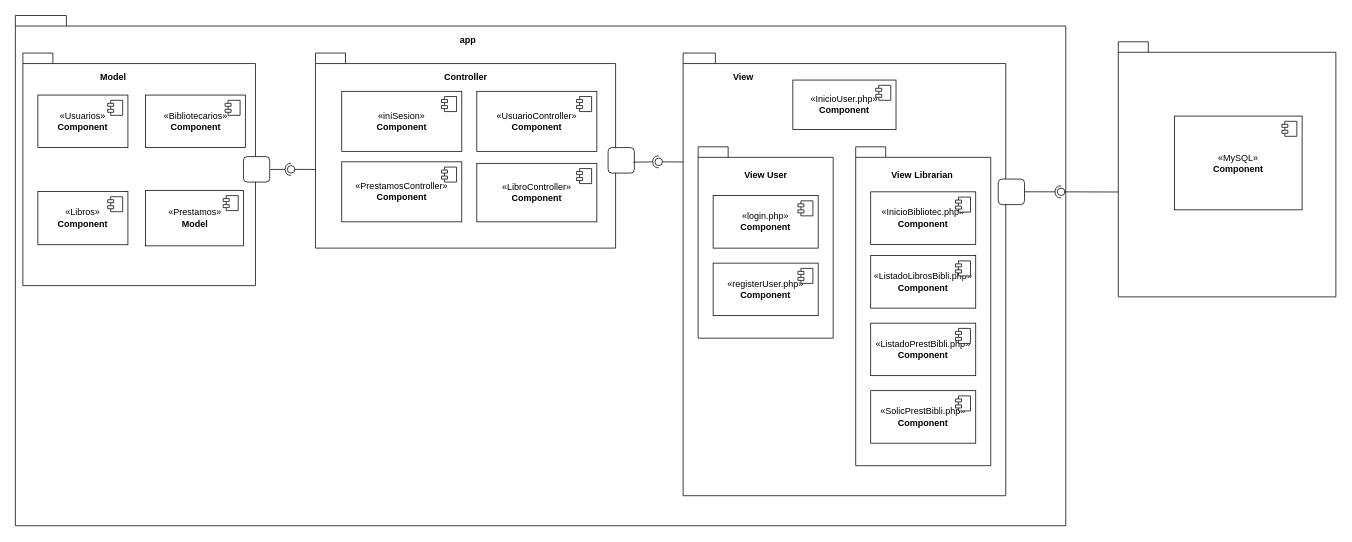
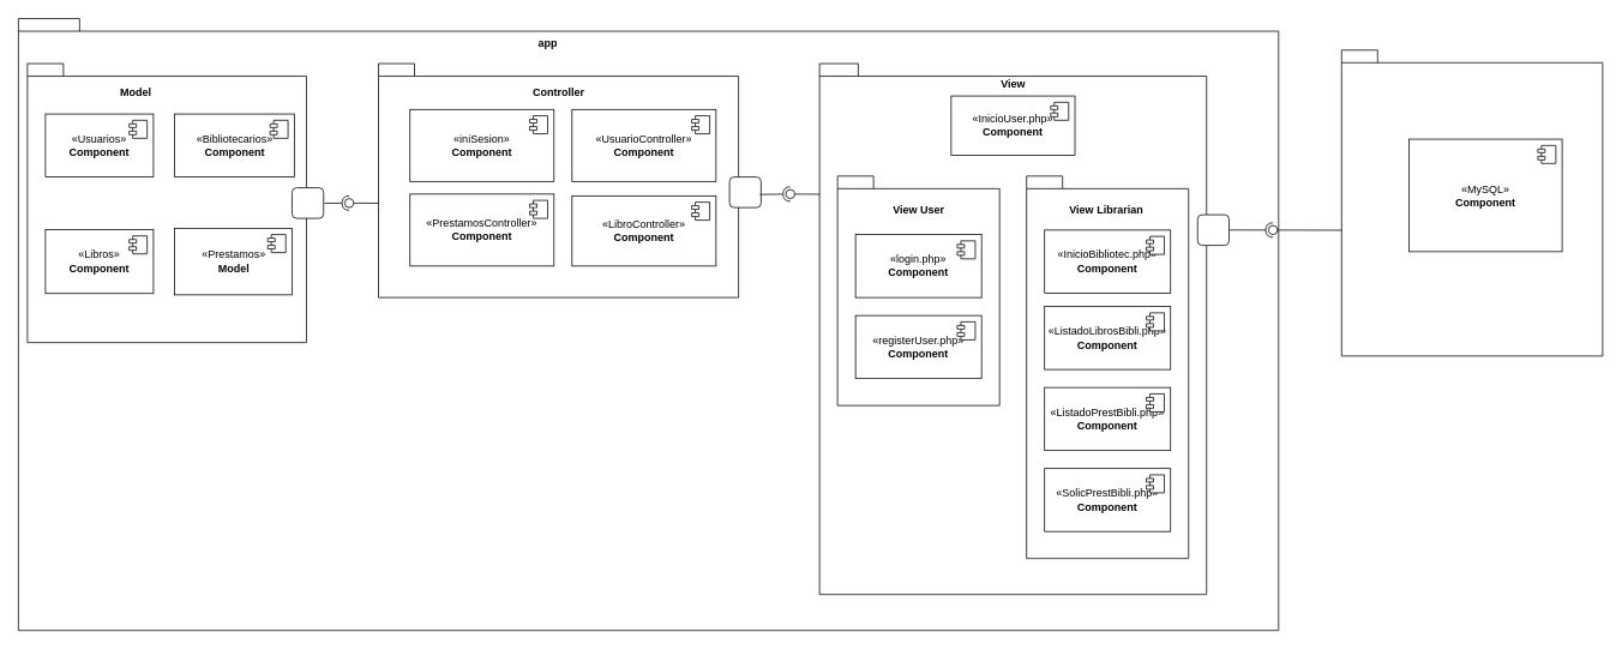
  <mxCell id="0" />
  <mxCell id="1" parent="0" />
  <mxCell id="2" value="" style="shape=folder;fontStyle=1;spacingTop=10;tabWidth=40;tabHeight=14;tabPosition=left;html=1;whiteSpace=wrap;labelBackgroundColor=none;" vertex="1" parent="1"><mxGeometry x="20" y="20" width="1400" height="680" as="geometry" /></mxCell>
  <mxCell id="3" value="" style="shape=folder;fontStyle=1;spacingTop=10;tabWidth=40;tabHeight=14;tabPosition=left;html=1;whiteSpace=wrap;labelBackgroundColor=none;" parent="1" vertex="1"><mxGeometry x="30" y="70" width="310" height="310" as="geometry" /></mxCell>
  <mxCell id="4" value="" style="shape=folder;fontStyle=1;spacingTop=10;tabWidth=40;tabHeight=14;tabPosition=left;html=1;whiteSpace=wrap;labelBackgroundColor=none;" parent="1" vertex="1"><mxGeometry x="420" y="70" width="400" height="260" as="geometry" /></mxCell>
  <mxCell id="5" value="«UsuarioController»&lt;br&gt;&lt;b&gt;Component&lt;/b&gt;" style="html=1;dropTarget=0;whiteSpace=wrap;labelBackgroundColor=none;" parent="1" vertex="1"><mxGeometry x="635" y="121" width="160" height="80" as="geometry" /></mxCell>
  <mxCell id="6" value="" style="shape=module;jettyWidth=8;jettyHeight=4;labelBackgroundColor=none;" parent="5" vertex="1"><mxGeometry x="1" width="20" height="20" relative="1" as="geometry"><mxPoint x="-27" y="7" as="offset" /></mxGeometry></mxCell>
  <mxCell id="7" value="" style="shape=folder;fontStyle=1;spacingTop=10;tabWidth=40;tabHeight=14;tabPosition=left;html=1;whiteSpace=wrap;labelBackgroundColor=none;" parent="1" vertex="1"><mxGeometry x="910" y="70" width="430" height="590" as="geometry" /></mxCell>
  <mxCell id="8" value="Model" style="text;align=center;fontStyle=1;verticalAlign=middle;spacingLeft=3;spacingRight=3;strokeColor=none;rotatable=0;points=[[0,0.5],[1,0.5]];portConstraint=eastwest;html=1;labelBackgroundColor=none;" parent="1" vertex="1"><mxGeometry x="110" y="89" width="80" height="26" as="geometry" /></mxCell>
  <mxCell id="9" value="Controller" style="text;align=center;fontStyle=1;verticalAlign=middle;spacingLeft=3;spacingRight=3;strokeColor=none;rotatable=0;points=[[0,0.5],[1,0.5]];portConstraint=eastwest;html=1;labelBackgroundColor=none;" parent="1" vertex="1"><mxGeometry x="580" y="89" width="80" height="26" as="geometry" /></mxCell>
- <mxCell id="10" value="View" style="text;align=center;fontStyle=1;verticalAlign=middle;spacingLeft=3;spacingRight=3;strokeColor=none;rotatable=0;points=[[0,0.5],[1,0.5]];portConstraint=eastwest;html=1;labelBackgroundColor=none;" parent="1" vertex="1"><mxGeometry x="950" y="90" width="80" height="26" as="geometry" /></mxCell>
+ <mxCell id="10" value="View" style="text;align=center;fontStyle=1;verticalAlign=middle;spacingLeft=3;spacingRight=3;strokeColor=none;rotatable=0;points=[[0,0.5],[1,0.5]];portConstraint=eastwest;html=1;labelBackgroundColor=none;" parent="1" vertex="1"><mxGeometry x="1085" y="80" width="80" height="26" as="geometry" /></mxCell>
  <mxCell id="11" value="«Usuarios»&lt;br&gt;&lt;b&gt;Component&lt;/b&gt;" style="html=1;dropTarget=0;whiteSpace=wrap;labelBackgroundColor=none;" parent="1" vertex="1"><mxGeometry x="50" y="126" width="120" height="70" as="geometry" /></mxCell>
  <mxCell id="12" value="" style="shape=module;jettyWidth=8;jettyHeight=4;labelBackgroundColor=none;" parent="11" vertex="1"><mxGeometry x="1" width="20" height="20" relative="1" as="geometry"><mxPoint x="-27" y="7" as="offset" /></mxGeometry></mxCell>
  <mxCell id="13" value="«Libros»&lt;br&gt;&lt;b&gt;Component&lt;/b&gt;" style="html=1;dropTarget=0;whiteSpace=wrap;labelBackgroundColor=none;" parent="1" vertex="1"><mxGeometry x="50" y="254.5" width="120" height="71" as="geometry" /></mxCell>
  <mxCell id="14" value="" style="shape=module;jettyWidth=8;jettyHeight=4;labelBackgroundColor=none;" parent="13" vertex="1"><mxGeometry x="1" width="20" height="20" relative="1" as="geometry"><mxPoint x="-27" y="7" as="offset" /></mxGeometry></mxCell>
  <mxCell id="15" value="«Prestamos»&lt;br&gt;&lt;b&gt;Model&lt;/b&gt;" style="html=1;dropTarget=0;whiteSpace=wrap;labelBackgroundColor=none;" parent="1" vertex="1"><mxGeometry x="193.5" y="253" width="130.5" height="74" as="geometry" /></mxCell>
  <mxCell id="16" value="" style="shape=module;jettyWidth=8;jettyHeight=4;labelBackgroundColor=none;" parent="15" vertex="1"><mxGeometry x="1" width="20" height="20" relative="1" as="geometry"><mxPoint x="-27" y="7" as="offset" /></mxGeometry></mxCell>
  <mxCell id="17" value="«LibroController&lt;span style=&quot;background-color: transparent; color: light-dark(rgb(0, 0, 0), rgb(255, 255, 255));&quot;&gt;»&lt;/span&gt;&lt;div&gt;&lt;b&gt;Component&lt;/b&gt;&lt;/div&gt;" style="html=1;dropTarget=0;whiteSpace=wrap;labelBackgroundColor=none;" parent="1" vertex="1"><mxGeometry x="635" y="217" width="160" height="78" as="geometry" /></mxCell>
  <mxCell id="18" value="" style="shape=module;jettyWidth=8;jettyHeight=4;labelBackgroundColor=none;" parent="17" vertex="1"><mxGeometry x="1" width="20" height="20" relative="1" as="geometry"><mxPoint x="-27" y="7" as="offset" /></mxGeometry></mxCell>
  <mxCell id="19" value="" style="shape=folder;fontStyle=1;spacingTop=10;tabWidth=40;tabHeight=14;tabPosition=left;html=1;whiteSpace=wrap;labelBackgroundColor=none;" parent="1" vertex="1"><mxGeometry x="1490" y="55" width="290" height="340" as="geometry" /></mxCell>
  <mxCell id="20" value="«MySQL»&lt;br&gt;&lt;b&gt;Component&lt;/b&gt;" style="html=1;dropTarget=0;whiteSpace=wrap;labelBackgroundColor=none;" parent="1" vertex="1"><mxGeometry x="1565" y="154" width="170" height="125" as="geometry" /></mxCell>
  <mxCell id="21" value="" style="shape=module;jettyWidth=8;jettyHeight=4;labelBackgroundColor=none;" parent="20" vertex="1"><mxGeometry x="1" width="20" height="20" relative="1" as="geometry"><mxPoint x="-27" y="7" as="offset" /></mxGeometry></mxCell>
  <mxCell id="22" value="" style="shape=folder;fontStyle=1;spacingTop=10;tabWidth=40;tabHeight=14;tabPosition=left;html=1;whiteSpace=wrap;labelBackgroundColor=none;" parent="1" vertex="1"><mxGeometry x="930" y="195" width="180" height="255" as="geometry" /></mxCell>
  <mxCell id="23" value="View User" style="text;align=center;fontStyle=1;verticalAlign=middle;spacingLeft=3;spacingRight=3;strokeColor=none;rotatable=0;points=[[0,0.5],[1,0.5]];portConstraint=eastwest;html=1;labelBackgroundColor=none;" parent="1" vertex="1"><mxGeometry x="980" y="220" width="80" height="26" as="geometry" /></mxCell>
  <mxCell id="24" value="«Bibliotecarios&lt;span style=&quot;background-color: transparent; color: light-dark(rgb(0, 0, 0), rgb(255, 255, 255));&quot;&gt;»&lt;/span&gt;&lt;div&gt;&lt;b&gt;Component&lt;/b&gt;&lt;/div&gt;" style="html=1;dropTarget=0;whiteSpace=wrap;labelBackgroundColor=none;" parent="1" vertex="1"><mxGeometry x="193.5" y="126" width="133" height="70" as="geometry" /></mxCell>
  <mxCell id="25" value="" style="shape=module;jettyWidth=8;jettyHeight=4;labelBackgroundColor=none;" parent="24" vertex="1"><mxGeometry x="1" width="20" height="20" relative="1" as="geometry"><mxPoint x="-27" y="7" as="offset" /></mxGeometry></mxCell>
  <mxCell id="26" value="«PrestamosController»&lt;br&gt;&lt;b&gt;Component&lt;/b&gt;" style="html=1;dropTarget=0;whiteSpace=wrap;labelBackgroundColor=none;" parent="1" vertex="1"><mxGeometry x="455" y="215" width="160" height="80" as="geometry" /></mxCell>
  <mxCell id="27" value="" style="shape=module;jettyWidth=8;jettyHeight=4;labelBackgroundColor=none;" parent="26" vertex="1"><mxGeometry x="1" width="20" height="20" relative="1" as="geometry"><mxPoint x="-27" y="7" as="offset" /></mxGeometry></mxCell>
  <mxCell id="28" value="«iniSesion»&lt;br&gt;&lt;b&gt;Component&lt;/b&gt;" style="html=1;dropTarget=0;whiteSpace=wrap;labelBackgroundColor=none;" parent="1" vertex="1"><mxGeometry x="455" y="121" width="160" height="80" as="geometry" /></mxCell>
  <mxCell id="29" value="" style="shape=module;jettyWidth=8;jettyHeight=4;labelBackgroundColor=none;" parent="28" vertex="1"><mxGeometry x="1" width="20" height="20" relative="1" as="geometry"><mxPoint x="-27" y="7" as="offset" /></mxGeometry></mxCell>
  <mxCell id="30" value="«InicioUser.php»&lt;br&gt;&lt;b&gt;Component&lt;/b&gt;" style="html=1;dropTarget=0;whiteSpace=wrap;labelBackgroundColor=none;" parent="1" vertex="1"><mxGeometry x="1056.25" y="106" width="137.5" height="66" as="geometry" /></mxCell>
  <mxCell id="31" value="" style="shape=module;jettyWidth=8;jettyHeight=4;labelBackgroundColor=none;" parent="30" vertex="1"><mxGeometry x="1" width="20" height="20" relative="1" as="geometry"><mxPoint x="-27" y="7" as="offset" /></mxGeometry></mxCell>
  <mxCell id="32" value="«login.php»&lt;br&gt;&lt;b&gt;Component&lt;/b&gt;" style="html=1;dropTarget=0;whiteSpace=wrap;labelBackgroundColor=none;" parent="1" vertex="1"><mxGeometry x="950" y="260" width="140" height="70" as="geometry" /></mxCell>
  <mxCell id="33" value="" style="shape=module;jettyWidth=8;jettyHeight=4;labelBackgroundColor=none;" parent="32" vertex="1"><mxGeometry x="1" width="20" height="20" relative="1" as="geometry"><mxPoint x="-27" y="7" as="offset" /></mxGeometry></mxCell>
  <mxCell id="34" value="«registerUser.php»&lt;br&gt;&lt;b&gt;Component&lt;/b&gt;" style="html=1;dropTarget=0;whiteSpace=wrap;labelBackgroundColor=none;" parent="1" vertex="1"><mxGeometry x="950" y="350" width="140" height="70" as="geometry" /></mxCell>
  <mxCell id="35" value="" style="shape=module;jettyWidth=8;jettyHeight=4;labelBackgroundColor=none;" parent="34" vertex="1"><mxGeometry x="1" width="20" height="20" relative="1" as="geometry"><mxPoint x="-27" y="7" as="offset" /></mxGeometry></mxCell>
  <mxCell id="36" value="" style="shape=folder;fontStyle=1;spacingTop=10;tabWidth=40;tabHeight=14;tabPosition=left;html=1;whiteSpace=wrap;labelBackgroundColor=none;" parent="1" vertex="1"><mxGeometry x="1140" y="195" width="180" height="425" as="geometry" /></mxCell>
  <mxCell id="37" value="View Librarian&amp;nbsp;" style="text;align=center;fontStyle=1;verticalAlign=middle;spacingLeft=3;spacingRight=3;strokeColor=none;rotatable=0;points=[[0,0.5],[1,0.5]];portConstraint=eastwest;html=1;labelBackgroundColor=none;" parent="1" vertex="1"><mxGeometry x="1190" y="220" width="80" height="26" as="geometry" /></mxCell>
  <mxCell id="38" value="«InicioBibliotec.php»&lt;br&gt;&lt;b&gt;Component&lt;/b&gt;" style="html=1;dropTarget=0;whiteSpace=wrap;labelBackgroundColor=none;" parent="1" vertex="1"><mxGeometry x="1160" y="255" width="140" height="70" as="geometry" /></mxCell>
  <mxCell id="39" value="" style="shape=module;jettyWidth=8;jettyHeight=4;labelBackgroundColor=none;" parent="38" vertex="1"><mxGeometry x="1" width="20" height="20" relative="1" as="geometry"><mxPoint x="-27" y="7" as="offset" /></mxGeometry></mxCell>
  <mxCell id="40" value="«ListadoLibrosBibli.php»&lt;br&gt;&lt;b&gt;Component&lt;/b&gt;" style="html=1;dropTarget=0;whiteSpace=wrap;labelBackgroundColor=none;" parent="1" vertex="1"><mxGeometry x="1160" y="340" width="140" height="70" as="geometry" /></mxCell>
  <mxCell id="41" value="" style="shape=module;jettyWidth=8;jettyHeight=4;labelBackgroundColor=none;" parent="40" vertex="1"><mxGeometry x="1" width="20" height="20" relative="1" as="geometry"><mxPoint x="-27" y="7" as="offset" /></mxGeometry></mxCell>
  <mxCell id="42" value="«ListadoPrestBibli.php»&lt;br&gt;&lt;b&gt;Component&lt;/b&gt;" style="html=1;dropTarget=0;whiteSpace=wrap;labelBackgroundColor=none;" parent="1" vertex="1"><mxGeometry x="1160" y="430" width="140" height="70" as="geometry" /></mxCell>
  <mxCell id="43" value="" style="shape=module;jettyWidth=8;jettyHeight=4;labelBackgroundColor=none;" parent="42" vertex="1"><mxGeometry x="1" width="20" height="20" relative="1" as="geometry"><mxPoint x="-27" y="7" as="offset" /></mxGeometry></mxCell>
  <mxCell id="44" value="«SolicPrestBibli.php»&lt;br&gt;&lt;b&gt;Component&lt;/b&gt;" style="html=1;dropTarget=0;whiteSpace=wrap;labelBackgroundColor=none;" parent="1" vertex="1"><mxGeometry x="1160" y="520" width="140" height="70" as="geometry" /></mxCell>
  <mxCell id="45" value="" style="shape=module;jettyWidth=8;jettyHeight=4;labelBackgroundColor=none;" parent="44" vertex="1"><mxGeometry x="1" width="20" height="20" relative="1" as="geometry"><mxPoint x="-27" y="7" as="offset" /></mxGeometry></mxCell>
  <mxCell id="46" value="" style="rounded=1;whiteSpace=wrap;html=1;" vertex="1" parent="1"><mxGeometry x="324" y="208" width="35" height="34" as="geometry" /></mxCell>
  <mxCell id="47" value="" style="rounded=1;whiteSpace=wrap;html=1;" vertex="1" parent="1"><mxGeometry x="810" y="196" width="35" height="34" as="geometry" /></mxCell>
  <mxCell id="48" value="" style="rounded=1;whiteSpace=wrap;html=1;" vertex="1" parent="1"><mxGeometry x="1330" y="238" width="35" height="34" as="geometry" /></mxCell>
  <mxCell id="49" value="" style="group;direction=east;flipV=0;flipH=1;" vertex="1" connectable="0" parent="1"><mxGeometry x="360" y="220" width="60" height="10" as="geometry" /></mxCell>
  <mxCell id="50" value="" style="rounded=0;orthogonalLoop=1;jettySize=auto;html=1;endArrow=halfCircle;endFill=0;endSize=6;strokeWidth=1;sketch=0;verticalAlign=middle;" edge="1" target="52" parent="49"><mxGeometry relative="1" as="geometry"><mxPoint y="5.192" as="sourcePoint" /></mxGeometry></mxCell>
  <mxCell id="51" value="" style="rounded=0;orthogonalLoop=1;jettySize=auto;html=1;endArrow=oval;endFill=0;sketch=0;sourcePerimeterSpacing=0;targetPerimeterSpacing=0;endSize=10;verticalAlign=middle;" edge="1" target="52" parent="49"><mxGeometry relative="1" as="geometry"><mxPoint x="60" y="5.192" as="sourcePoint" /></mxGeometry></mxCell>
  <mxCell id="52" value="" style="ellipse;whiteSpace=wrap;html=1;align=center;aspect=fixed;fillColor=none;strokeColor=none;resizable=0;perimeter=centerPerimeter;rotatable=0;allowArrows=0;points=[];outlineConnect=1;verticalAlign=middle;flipV=1;" vertex="1" parent="49"><mxGeometry x="22.5" width="10" height="10" as="geometry" /></mxCell>
  <mxCell id="53" value="" style="group;direction=east;flipV=0;flipH=1;" vertex="1" connectable="0" parent="1"><mxGeometry x="850" y="210" width="60" height="10" as="geometry" /></mxCell>
  <mxCell id="54" value="" style="rounded=0;orthogonalLoop=1;jettySize=auto;html=1;endArrow=oval;endFill=0;sketch=0;sourcePerimeterSpacing=0;targetPerimeterSpacing=0;endSize=10;verticalAlign=middle;" edge="1" parent="53" target="55"><mxGeometry relative="1" as="geometry"><mxPoint x="60" y="5.192" as="sourcePoint" /></mxGeometry></mxCell>
  <mxCell id="55" value="" style="ellipse;whiteSpace=wrap;html=1;align=center;aspect=fixed;fillColor=none;strokeColor=none;resizable=0;perimeter=centerPerimeter;rotatable=0;allowArrows=0;points=[];outlineConnect=1;verticalAlign=middle;flipV=1;" vertex="1" parent="53"><mxGeometry x="22.5" width="10" height="10" as="geometry" /></mxCell>
  <mxCell id="56" value="" style="rounded=0;orthogonalLoop=1;jettySize=auto;html=1;endArrow=halfCircle;endFill=0;endSize=6;strokeWidth=1;sketch=0;verticalAlign=middle;exitX=0.963;exitY=0.572;exitDx=0;exitDy=0;exitPerimeter=0;" edge="1" parent="1" target="55" source="47"><mxGeometry relative="1" as="geometry"><mxPoint x="850" y="215.192" as="sourcePoint" /></mxGeometry></mxCell>
  <mxCell id="57" value="" style="group;direction=east;flipV=0;flipH=1;" vertex="1" connectable="0" parent="1"><mxGeometry x="1360" y="250" width="130" height="10" as="geometry" /></mxCell>
  <mxCell id="58" value="" style="rounded=0;orthogonalLoop=1;jettySize=auto;html=1;endArrow=oval;endFill=0;sketch=0;sourcePerimeterSpacing=0;targetPerimeterSpacing=0;endSize=10;verticalAlign=middle;" edge="1" parent="57" target="59"><mxGeometry relative="1" as="geometry"><mxPoint x="130" y="5.192" as="sourcePoint" /></mxGeometry></mxCell>
  <mxCell id="59" value="" style="ellipse;whiteSpace=wrap;html=1;align=center;aspect=fixed;fillColor=none;strokeColor=none;resizable=0;perimeter=centerPerimeter;rotatable=0;allowArrows=0;points=[];outlineConnect=1;verticalAlign=middle;flipV=1;" vertex="1" parent="57"><mxGeometry x="48.75" width="10" height="10" as="geometry" /></mxCell>
  <mxCell id="60" value="" style="rounded=0;orthogonalLoop=1;jettySize=auto;html=1;endArrow=halfCircle;endFill=0;endSize=6;strokeWidth=1;sketch=0;verticalAlign=middle;exitX=1.009;exitY=0.498;exitDx=0;exitDy=0;exitPerimeter=0;entryX=1.164;entryY=0.556;entryDx=0;entryDy=0;entryPerimeter=0;" edge="1" parent="1" target="59" source="48"><mxGeometry relative="1" as="geometry"><mxPoint x="1370" y="255" as="sourcePoint" /></mxGeometry></mxCell>
- <mxCell id="61" value="app" style="text;align=center;fontStyle=1;verticalAlign=middle;spacingLeft=3;spacingRight=3;strokeColor=none;rotatable=0;points=[[0,0.5],[1,0.5]];portConstraint=eastwest;html=1;labelBackgroundColor=none;" vertex="1" parent="1"><mxGeometry x="583" y="40" width="80" height="26" as="geometry" /></mxCell>
+ <mxCell id="61" value="app" style="text;align=center;fontStyle=1;verticalAlign=middle;spacingLeft=3;spacingRight=3;strokeColor=none;rotatable=0;points=[[0,0.5],[1,0.5]];portConstraint=eastwest;html=1;labelBackgroundColor=none;" vertex="1" parent="1"><mxGeometry x="568" y="35" width="80" height="26" as="geometry" /></mxCell>
